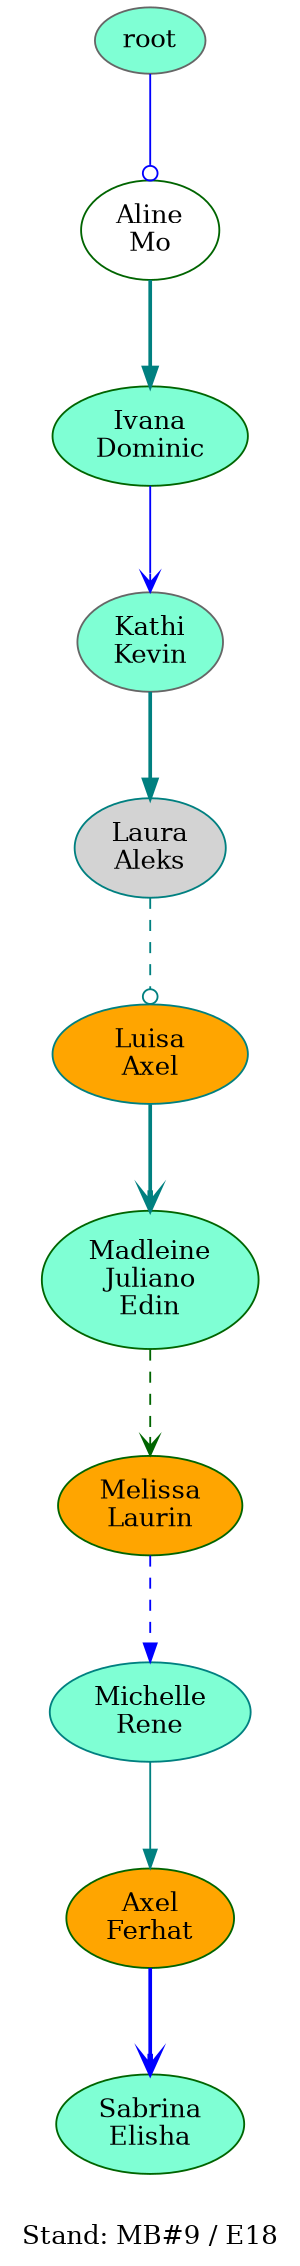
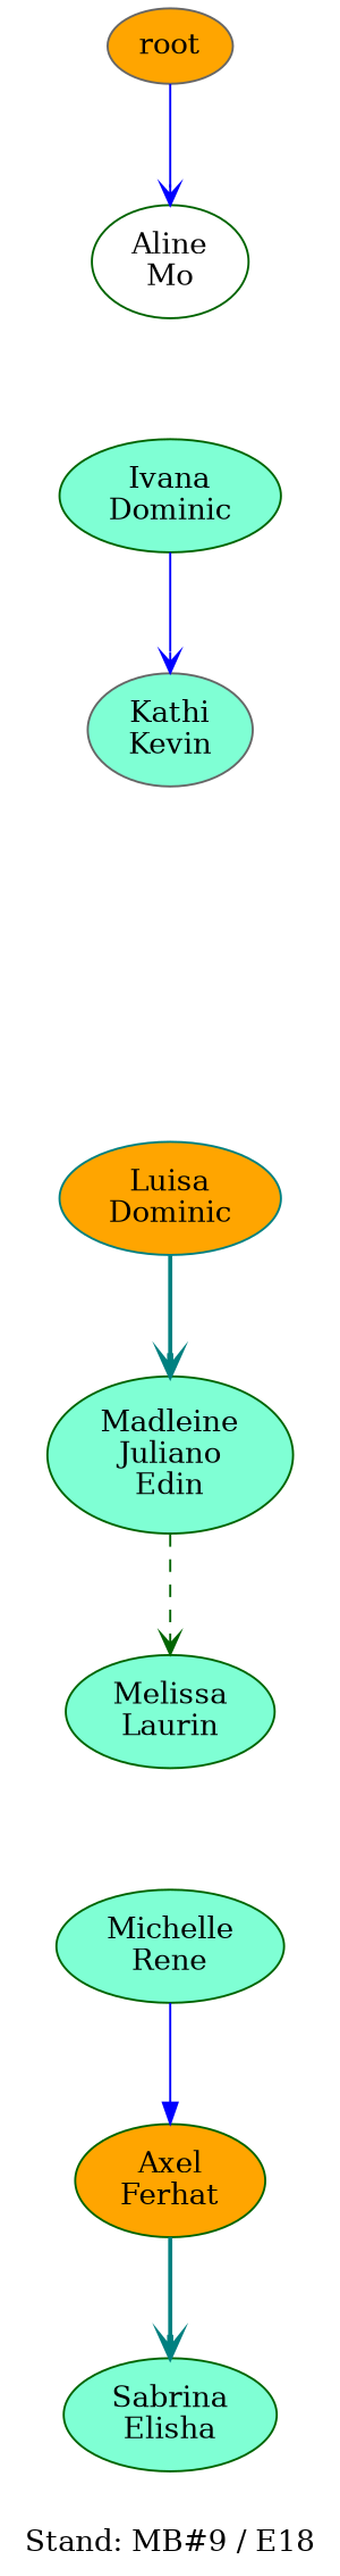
  digraph {
    label="Stand: MB#9 / E18"
    labelloc=b
    ranksep=0.8
    node [color=darkgreen fillcolor=aquamarine style=filled]
    edge [arrowhead=normal color=teal style=bold]
    n1 [fillcolor=white label="Aline\nMo"]
    n2 [label="Ivana\nDominic"]
    n3 [color=gray40 label="Kathi\nKevin"]
-   root [color=gray40]
-   n5 [color=teal fillcolor=lightgrey label="Laura\nAleks"]
-   n6 [color=teal fillcolor=orange label="Luisa\nAxel"]
+   root [color=gray40 fillcolor=orange]
+   n6 [color=teal fillcolor=orange label="Luisa\nDominic"]
    n7 [label="Madleine\nJuliano\nEdin"]
-   n8 [fillcolor=orange label="Melissa\nLaurin"]
-   n9 [color=teal label="Michelle\nRene"]
+   n8 [label="Melissa\nLaurin"]
+   n9 [label="Michelle\nRene"]
    n10 [fillcolor=orange label="Axel\nFerhat"]
    n11 [label="Sabrina\nElisha"]
-   n1 -> n2
    n2 -> n3 [arrowhead=vee color=blue style=solid]
-   n3 -> n5
-   root -> n1 [arrowhead=odot color=blue style=solid]
-   n5 -> n6 [arrowhead=odot style=dashed]
+   root -> n1 [arrowhead=vee color=blue style=solid]
    n6 -> n7 [arrowhead=vee]
    n7 -> n8 [arrowhead=vee color=darkgreen style=dashed]
-   n8 -> n9 [color=blue style=dashed]
-   n9 -> n10 [style=solid]
-   n10 -> n11 [arrowhead=vee color=blue]
+   n9 -> n10 [color=blue style=solid]
+   n10 -> n11 [arrowhead=vee]
  }
